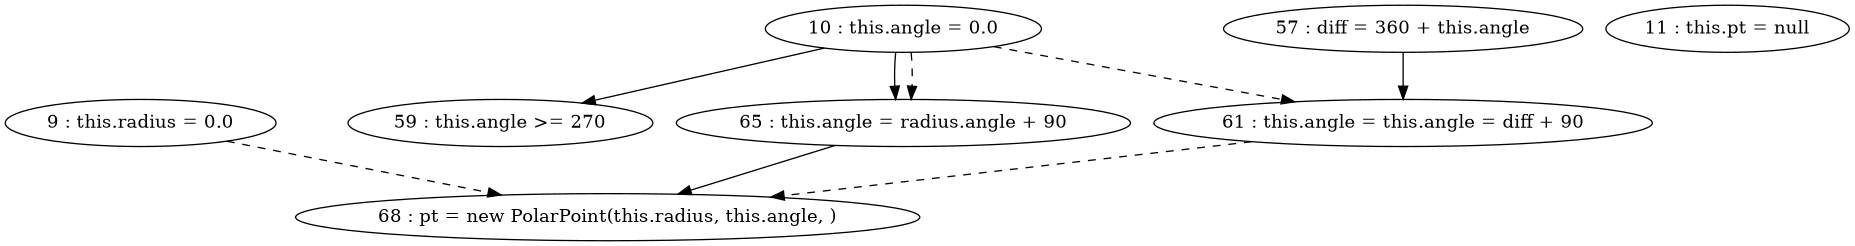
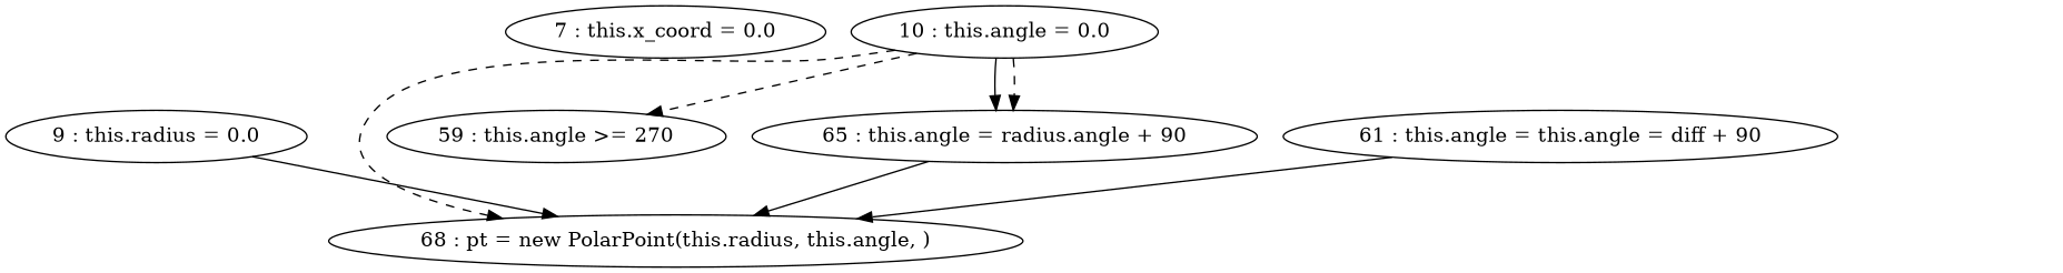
  digraph {
+   "7 : this.x_coord = 0.0"
    "9 : this.radius = 0.0"
    "68 : pt = new PolarPoint(this.radius, this.angle, )"
    "10 : this.angle = 0.0"
    "59 : this.angle >= 270"
    n6 [label="65 : this.angle = radius.angle + 90"]
    "61 : this.angle = this.angle = diff + 90"
-   "57 : diff = 360 + this.angle"
-   "11 : this.pt = null"
-   "9 : this.radius = 0.0" -> "68 : pt = new PolarPoint(this.radius, this.angle, )" [style=dashed]
-   "10 : this.angle = 0.0" -> "59 : this.angle >= 270"
+   "9 : this.radius = 0.0" -> "68 : pt = new PolarPoint(this.radius, this.angle, )"
+   "10 : this.angle = 0.0" -> "59 : this.angle >= 270" [style=dashed]
    "10 : this.angle = 0.0" -> n6
    "10 : this.angle = 0.0" -> n6 [style=dashed]
-   "10 : this.angle = 0.0" -> "61 : this.angle = this.angle = diff + 90" [style=dashed]
+   "10 : this.angle = 0.0" -> "68 : pt = new PolarPoint(this.radius, this.angle, )" [style=dashed]
    n6 -> "68 : pt = new PolarPoint(this.radius, this.angle, )"
-   "61 : this.angle = this.angle = diff + 90" -> "68 : pt = new PolarPoint(this.radius, this.angle, )" [style=dashed]
-   "57 : diff = 360 + this.angle" -> "61 : this.angle = this.angle = diff + 90"
+   "61 : this.angle = this.angle = diff + 90" -> "68 : pt = new PolarPoint(this.radius, this.angle, )"
  }
